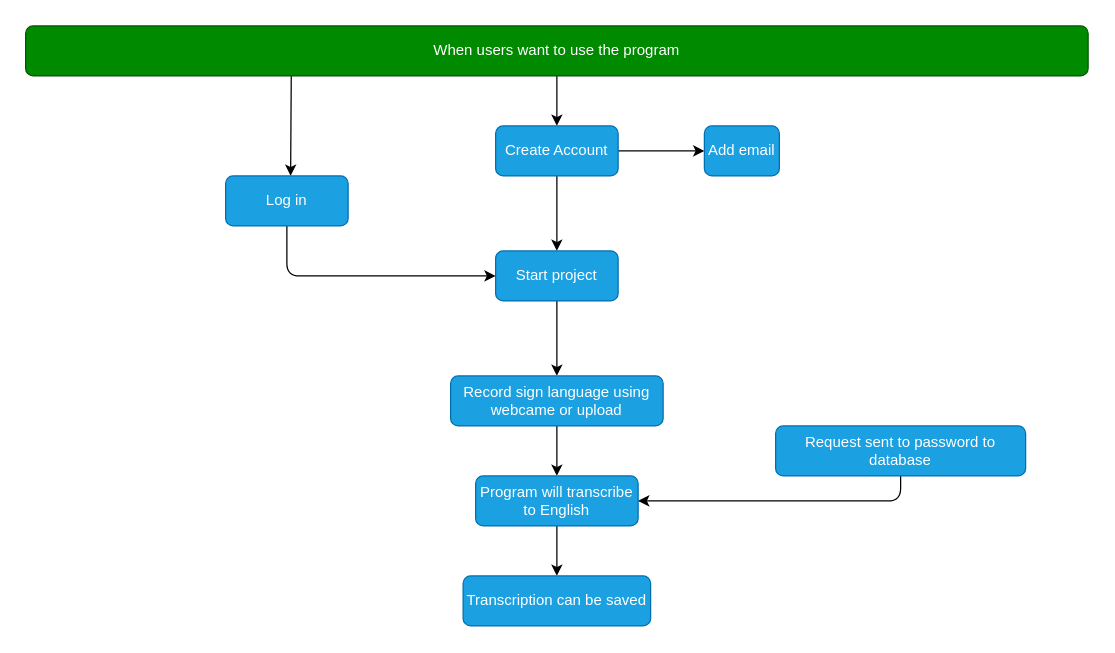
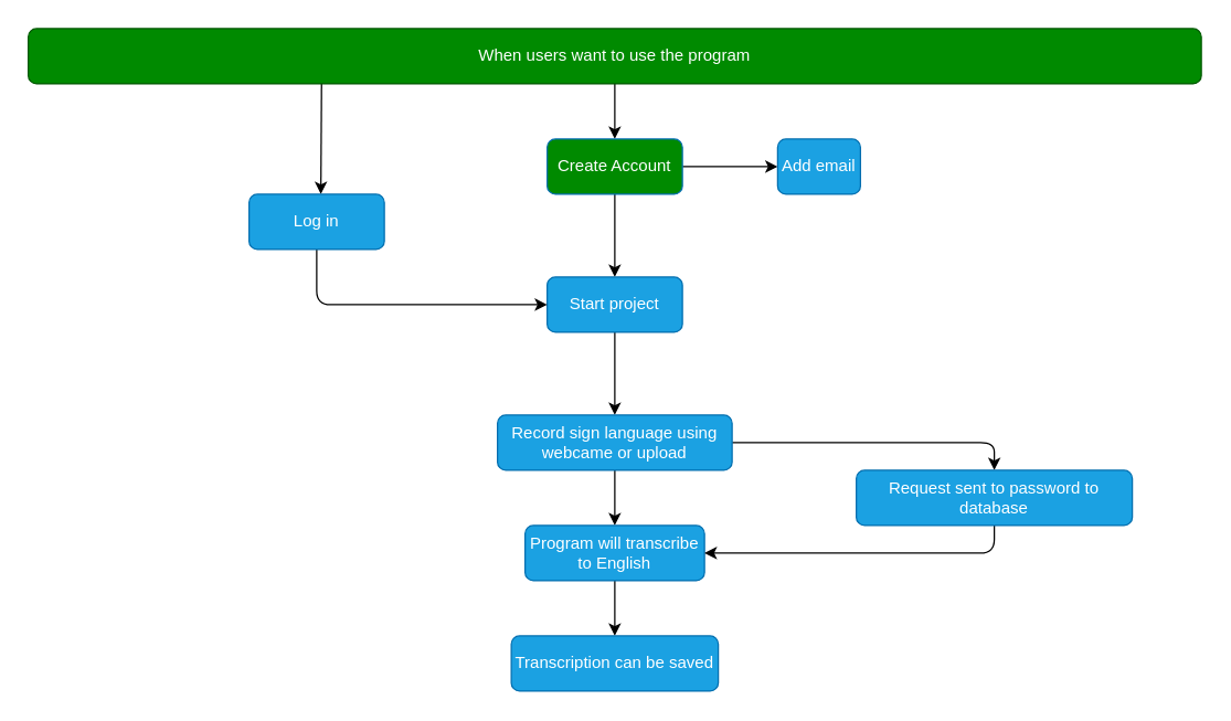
  <mxCell id="0" />
  <mxCell id="1" parent="0" />
  <mxCell id="2" style="edgeStyle=none;html=1;" edge="1" parent="1" source="4"><mxGeometry relative="1" as="geometry"><mxPoint x="445" y="100" as="targetPoint" /></mxGeometry></mxCell>
  <mxCell id="3" style="edgeStyle=orthogonalEdgeStyle;rounded=1;html=1;exitX=0.25;exitY=1;exitDx=0;exitDy=0;strokeColor=default;" edge="1" parent="1" source="4"><mxGeometry relative="1" as="geometry"><mxPoint x="232" y="140" as="targetPoint" /></mxGeometry></mxCell>
  <mxCell id="4" value="When users want to use the program" style="rounded=1;whiteSpace=wrap;html=1;fillColor=#008a00;fontColor=#ffffff;strokeColor=#005700;" vertex="1" parent="1"><mxGeometry y="20" width="850" height="40" as="geometry" x="20" /></mxCell>
  <mxCell id="5" value="" style="edgeStyle=none;html=1;" edge="1" parent="1" source="7" target="8"><mxGeometry relative="1" as="geometry" /></mxCell>
  <mxCell id="6" style="edgeStyle=orthogonalEdgeStyle;rounded=1;html=1;entryX=0.5;entryY=0;entryDx=0;entryDy=0;strokeColor=default;" edge="1" parent="1" source="7" target="10"><mxGeometry relative="1" as="geometry" /></mxCell>
- <mxCell id="7" value="Create Account" style="rounded=1;whiteSpace=wrap;html=1;fillColor=#1ba1e2;fontColor=#ffffff;strokeColor=#006EAF;" vertex="1" parent="1"><mxGeometry x="396" y="100" width="98" height="40" as="geometry" /></mxCell>
+ <mxCell id="7" value="Create Account" style="rounded=1;whiteSpace=wrap;html=1;fillColor=#008a00;fontColor=#ffffff;strokeColor=#006EAF;" vertex="1" parent="1"><mxGeometry x="396" y="100" width="98" height="40" as="geometry" /></mxCell>
  <mxCell id="8" value="Add email" style="whiteSpace=wrap;html=1;fillColor=#1ba1e2;strokeColor=#006EAF;fontColor=#ffffff;rounded=1;" vertex="1" parent="1"><mxGeometry x="563" y="100" width="60" height="40" as="geometry" /></mxCell>
  <mxCell id="9" style="edgeStyle=orthogonalEdgeStyle;rounded=1;html=1;strokeColor=default;" edge="1" parent="1" source="10"><mxGeometry relative="1" as="geometry"><mxPoint x="445" y="300" as="targetPoint" /></mxGeometry></mxCell>
  <mxCell id="10" value="Start project" style="rounded=1;whiteSpace=wrap;html=1;fillColor=#1ba1e2;fontColor=#ffffff;strokeColor=#006EAF;" vertex="1" parent="1"><mxGeometry x="396" y="200" width="98" height="40" as="geometry" /></mxCell>
  <mxCell id="11" style="edgeStyle=orthogonalEdgeStyle;rounded=1;html=1;strokeColor=default;" edge="1" parent="1" source="13"><mxGeometry relative="1" as="geometry"><mxPoint x="445" y="380" as="targetPoint" /></mxGeometry></mxCell>
+ <mxCell id="12" style="edgeStyle=orthogonalEdgeStyle;rounded=1;html=1;entryX=0.5;entryY=0;entryDx=0;entryDy=0;strokeColor=default;" edge="1" parent="1" source="13" target="20"><mxGeometry relative="1" as="geometry" /></mxCell>
  <mxCell id="13" value="Record sign language using webcame or upload" style="rounded=1;whiteSpace=wrap;html=1;fillColor=#1ba1e2;fontColor=#ffffff;strokeColor=#006EAF;" vertex="1" parent="1"><mxGeometry x="360" y="300" width="170" height="40" as="geometry" /></mxCell>
  <mxCell id="14" style="edgeStyle=orthogonalEdgeStyle;rounded=1;html=1;strokeColor=default;" edge="1" parent="1" source="15"><mxGeometry relative="1" as="geometry"><mxPoint x="445" y="460" as="targetPoint" /></mxGeometry></mxCell>
  <mxCell id="15" value="Program will transcribe to English" style="rounded=1;whiteSpace=wrap;html=1;fillColor=#1ba1e2;fontColor=#ffffff;strokeColor=#006EAF;" vertex="1" parent="1"><mxGeometry x="380" y="380" width="130" height="40" as="geometry" /></mxCell>
  <mxCell id="16" style="edgeStyle=orthogonalEdgeStyle;rounded=1;html=1;exitX=0.5;exitY=1;exitDx=0;exitDy=0;strokeColor=default;entryX=0;entryY=0.5;entryDx=0;entryDy=0;" edge="1" parent="1" source="17" target="10"><mxGeometry relative="1" as="geometry"><mxPoint x="390" y="220" as="targetPoint" /><Array as="points"><mxPoint x="229" y="220" /></Array></mxGeometry></mxCell>
  <mxCell id="17" value="Log in" style="rounded=1;whiteSpace=wrap;html=1;fillColor=#1ba1e2;fontColor=#ffffff;strokeColor=#006EAF;" vertex="1" parent="1"><mxGeometry x="180" y="140" width="98" height="40" as="geometry" /></mxCell>
  <mxCell id="18" value="Transcription can be saved" style="rounded=1;whiteSpace=wrap;html=1;fillColor=#1ba1e2;fontColor=#ffffff;strokeColor=#006EAF;" vertex="1" parent="1"><mxGeometry x="370" y="460" width="150" height="40" as="geometry" /></mxCell>
  <mxCell id="19" style="edgeStyle=orthogonalEdgeStyle;rounded=1;html=1;exitX=0.5;exitY=1;exitDx=0;exitDy=0;entryX=1;entryY=0.5;entryDx=0;entryDy=0;strokeColor=default;" edge="1" parent="1" source="20" target="15"><mxGeometry relative="1" as="geometry" /></mxCell>
  <mxCell id="20" value="Request sent to password to database" style="rounded=1;whiteSpace=wrap;html=1;fillColor=#1ba1e2;fontColor=#ffffff;strokeColor=#006EAF;" vertex="1" parent="1"><mxGeometry x="620" y="340" width="200" height="40" as="geometry" /></mxCell>
